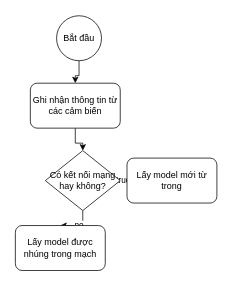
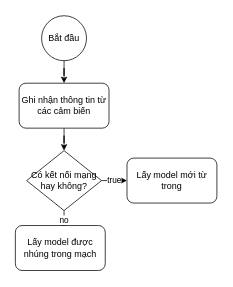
  <mxCell id="0" />
  <mxCell id="1" parent="0" />
  <mxCell id="2" style="edgeStyle=orthogonalEdgeStyle;rounded=0;orthogonalLoop=1;jettySize=auto;html=1;entryX=0.5;entryY=0;entryDx=0;entryDy=0;" edge="1" parent="1" source="3" target="5"><mxGeometry relative="1" as="geometry" /></mxCell>
- <mxCell id="3" value="Bắt đầu" style="ellipse;whiteSpace=wrap;html=1;" vertex="1" parent="1"><mxGeometry x="75" y="20" width="60" height="60" as="geometry" /></mxCell>
+ <mxCell id="3" value="Bắt đầu" style="ellipse;whiteSpace=wrap;html=1;" vertex="1" parent="1"><mxGeometry x="55" y="20" width="60" height="60" as="geometry" /></mxCell>
  <mxCell id="4" style="edgeStyle=orthogonalEdgeStyle;rounded=0;orthogonalLoop=1;jettySize=auto;html=1;entryX=0.5;entryY=0;entryDx=0;entryDy=0;" edge="1" parent="1" source="5" target="8"><mxGeometry relative="1" as="geometry" /></mxCell>
- <mxCell id="5" value="Ghi nhận thông tin từ các cảm biến" style="rounded=1;whiteSpace=wrap;html=1;" vertex="1" parent="1"><mxGeometry x="40" y="110" width="120" height="60" as="geometry" /></mxCell>
+ <mxCell id="5" value="Ghi nhận thông tin từ các cảm biến" style="rounded=1;whiteSpace=wrap;html=1;" vertex="1" parent="1"><mxGeometry x="25" y="110" width="120" height="60" as="geometry" /></mxCell>
  <mxCell id="6" value="true" style="edgeStyle=orthogonalEdgeStyle;rounded=0;orthogonalLoop=1;jettySize=auto;html=1;entryX=0;entryY=0.5;entryDx=0;entryDy=0;" edge="1" parent="1" source="8" target="9"><mxGeometry relative="1" as="geometry" /></mxCell>
  <mxCell id="7" value="no" style="edgeStyle=orthogonalEdgeStyle;rounded=0;orthogonalLoop=1;jettySize=auto;html=1;entryX=0.5;entryY=0;entryDx=0;entryDy=0;" edge="1" parent="1" source="8" target="10"><mxGeometry relative="1" as="geometry" /></mxCell>
- <mxCell id="8" value="Có kết nối mạng hay không?" style="rhombus;whiteSpace=wrap;html=1;" vertex="1" parent="1"><mxGeometry x="60" y="200" width="100" height="80" as="geometry" /></mxCell>
+ <mxCell id="8" value="Có kết nối mạng hay không?" style="rhombus;whiteSpace=wrap;html=1;" vertex="1" parent="1"><mxGeometry x="35" y="200" width="100" height="80" as="geometry" /></mxCell>
  <mxCell id="9" value="Lấy model mới từ trong" style="rounded=1;whiteSpace=wrap;html=1;" vertex="1" parent="1"><mxGeometry x="169" y="210" width="120" height="60" as="geometry" /></mxCell>
  <mxCell id="10" value="Lấy model được nhúng trong mạch" style="rounded=1;whiteSpace=wrap;html=1;" vertex="1" parent="1"><mxGeometry x="20" y="300" width="120" height="60" as="geometry" /></mxCell>
